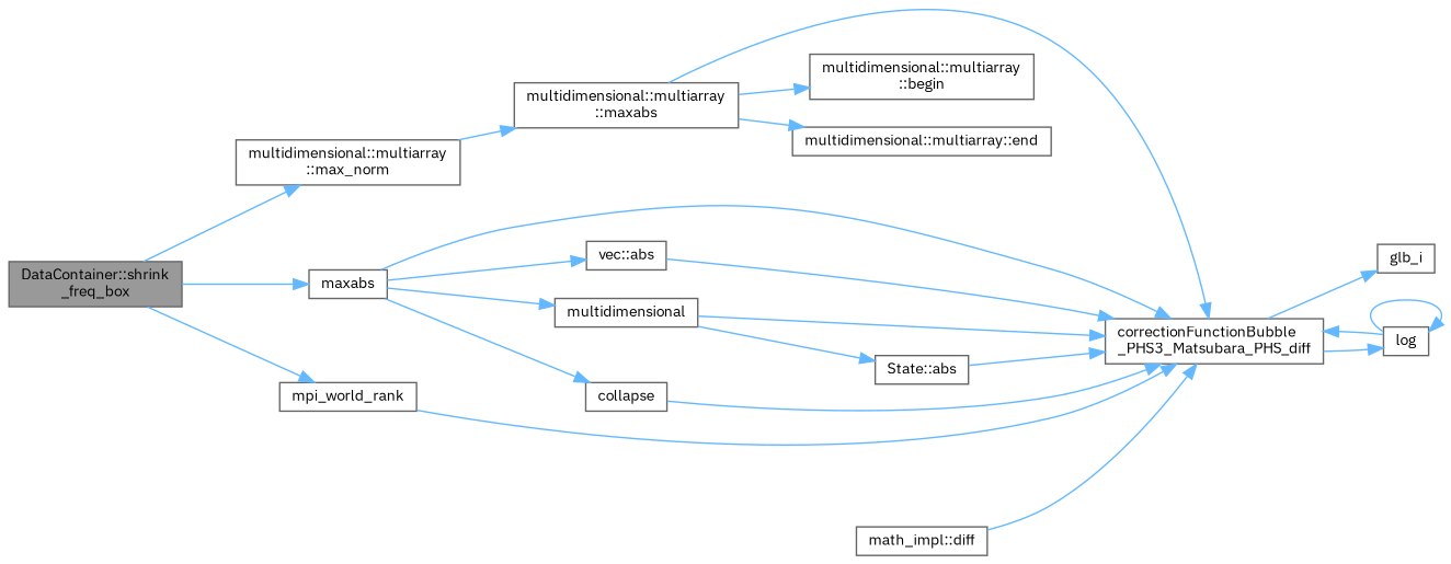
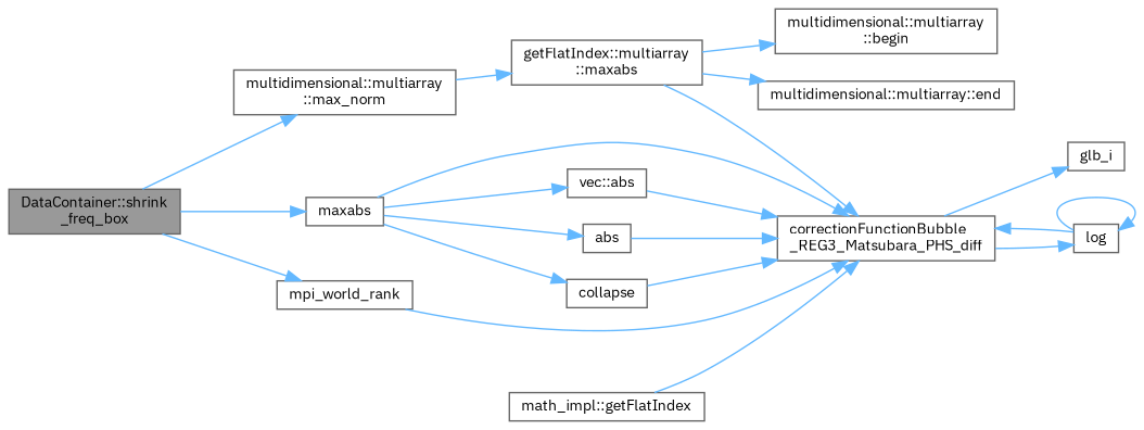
  digraph {
    fontname="IBM Plex Sans"
    rankdir=LR
    node [color=grey40 fillcolor=white fontname="IBM Plex Sans" fontsize=10 shape=box style=filled]
    edge [color=steelblue1 fontname="IBM Plex Sans" fontsize=10 labelfontname=Helvetica labelfontsize=10 style=solid]
    n1 [color=gray40 fillcolor=grey60 fontcolor=black height=0.2 label="DataContainer::shrink\l_freq_box" width=0.4]
    n2 [height=0.2 label="multidimensional::multiarray\l::max_norm" width=0.4]
    n3 [height=0.2 label=maxabs width=0.4]
    n4 [height=0.2 label=mpi_world_rank width=0.4]
-   n5 [height=0.2 label="correctionFunctionBubble\l_PHS3_Matsubara_PHS_diff" width=0.4]
+   n5 [height=0.2 label="correctionFunctionBubble\l_REG3_Matsubara_PHS_diff" width=0.4]
    n6 [height=0.2 label=glb_i width=0.4]
    n7 [height=0.2 label=log width=0.4]
-   n8 [height=0.2 label="multidimensional::multiarray\l::maxabs" width=0.4]
+   n8 [height=0.2 label="getFlatIndex::multiarray\l::maxabs" width=0.4]
    n9 [height=0.2 label="vec::abs" width=0.4]
-   n10 [height=0.2 label=multidimensional width=0.4]
+   n10 [height=0.2 label=abs width=0.4]
    n11 [height=0.2 label=collapse width=0.4]
    n12 [height=0.2 label="multidimensional::multiarray\l::begin" width=0.4]
    n13 [height=0.2 label="multidimensional::multiarray::end" width=0.4]
-   n14 [height=0.2 label="State::abs" width=0.4]
-   n15 [height=0.2 label="math_impl::diff" width=0.4]
+   n15 [height=0.2 label="math_impl::getFlatIndex" width=0.4]
    n1 -> n2
    n1 -> n3
    n1 -> n4
    n2 -> n8
    n3 -> n5
    n3 -> n9
    n3 -> n10
    n3 -> n11
    n4 -> n5
    n5 -> n6
    n5 -> n7
    n7 -> n5
    n7 -> n7
    n8 -> n5
    n8 -> n12
    n8 -> n13
    n9 -> n5
    n10 -> n5
-   n10 -> n14
    n11 -> n5
-   n14 -> n5
    n15 -> n5
  }
